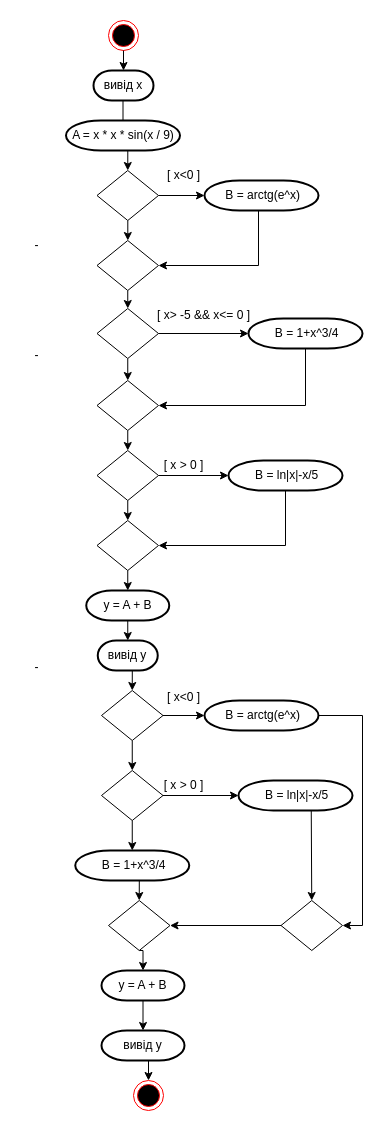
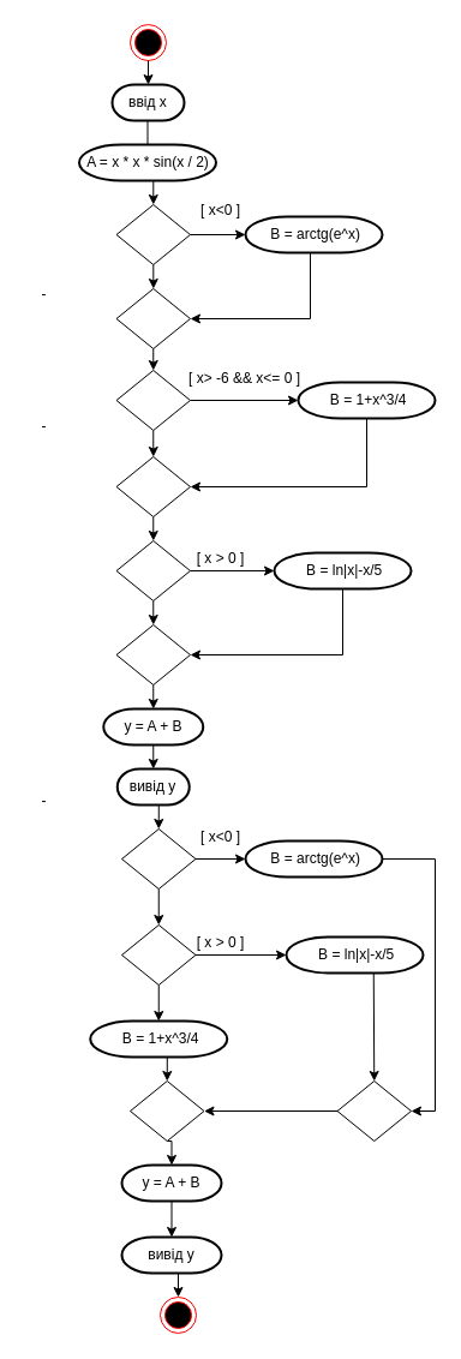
  <mxCell id="0" />
  <mxCell id="1" parent="0" />
  <mxCell id="2" value="" style="endArrow=none;html=1;rounded=0;" parent="1" edge="1"><mxGeometry width="50" height="50" relative="1" as="geometry"><mxPoint x="122.5" y="120" as="sourcePoint" /><mxPoint x="122.5" y="90" as="targetPoint" /></mxGeometry></mxCell>
  <mxCell id="3" style="edgeStyle=orthogonalEdgeStyle;rounded=0;orthogonalLoop=1;jettySize=auto;html=1;entryX=0.5;entryY=0;entryDx=0;entryDy=0;" edge="1" parent="1" source="4" target="24"><mxGeometry relative="1" as="geometry" /></mxCell>
  <mxCell id="4" value="" style="rhombus;whiteSpace=wrap;html=1;" parent="1" vertex="1"><mxGeometry x="96.5" width="61.5" height="50" as="geometry" y="170" /></mxCell>
  <mxCell id="5" style="edgeStyle=orthogonalEdgeStyle;rounded=0;orthogonalLoop=1;jettySize=auto;html=1;exitX=0.5;exitY=1;exitDx=0;exitDy=0;" parent="1" edge="1"><mxGeometry relative="1" as="geometry"><mxPoint x="268" y="300" as="sourcePoint" /><mxPoint x="268" y="300" as="targetPoint" /></mxGeometry></mxCell>
  <mxCell id="6" style="edgeStyle=orthogonalEdgeStyle;rounded=0;orthogonalLoop=1;jettySize=auto;html=1;exitX=0.5;exitY=1;exitDx=0;exitDy=0;" parent="1" edge="1"><mxGeometry relative="1" as="geometry"><mxPoint x="268" y="415" as="sourcePoint" /><mxPoint x="268" y="415" as="targetPoint" /></mxGeometry></mxCell>
  <mxCell id="7" style="edgeStyle=orthogonalEdgeStyle;rounded=0;orthogonalLoop=1;jettySize=auto;html=1;exitX=0.5;exitY=1;exitDx=0;exitDy=0;" parent="1" edge="1"><mxGeometry relative="1" as="geometry"><mxPoint x="268" y="415" as="sourcePoint" /><mxPoint x="268" y="415" as="targetPoint" /></mxGeometry></mxCell>
  <mxCell id="8" style="edgeStyle=orthogonalEdgeStyle;rounded=0;orthogonalLoop=1;jettySize=auto;html=1;exitX=0.5;exitY=1;exitDx=0;exitDy=0;" parent="1" edge="1"><mxGeometry relative="1" as="geometry"><mxPoint x="268" y="530" as="sourcePoint" /><mxPoint x="268" y="530" as="targetPoint" /></mxGeometry></mxCell>
  <mxCell id="9" style="edgeStyle=orthogonalEdgeStyle;rounded=0;orthogonalLoop=1;jettySize=auto;html=1;exitX=0.5;exitY=1;exitDx=0;exitDy=0;" parent="1" edge="1"><mxGeometry relative="1" as="geometry"><mxPoint x="267.5" y="530" as="sourcePoint" /><mxPoint x="267.5" y="530" as="targetPoint" /></mxGeometry></mxCell>
  <mxCell id="10" style="edgeStyle=orthogonalEdgeStyle;rounded=0;orthogonalLoop=1;jettySize=auto;html=1;exitX=0.5;exitY=1;exitDx=0;exitDy=0;" parent="1" edge="1"><mxGeometry relative="1" as="geometry"><mxPoint x="267.5" y="530" as="sourcePoint" /><mxPoint x="267.5" y="530" as="targetPoint" /></mxGeometry></mxCell>
  <mxCell id="11" value="-" style="text;html=1;align=center;verticalAlign=middle;resizable=0;points=[];autosize=1;strokeColor=none;fillColor=none;" parent="1" vertex="1"><mxGeometry x="20.5" y="340" width="30" height="30" as="geometry" /></mxCell>
  <mxCell id="12" value="-" style="text;html=1;align=center;verticalAlign=middle;resizable=0;points=[];autosize=1;strokeColor=none;fillColor=none;" parent="1" vertex="1"><mxGeometry x="20.5" y="230" width="30" height="30" as="geometry" /></mxCell>
  <mxCell id="13" value="-" style="text;html=1;align=center;verticalAlign=middle;resizable=0;points=[];autosize=1;strokeColor=none;fillColor=none;" parent="1" vertex="1"><mxGeometry x="20.5" y="652" width="30" height="30" as="geometry" /></mxCell>
  <mxCell id="14" value="" style="ellipse;html=1;shape=endState;fillColor=#000000;strokeColor=#ff0000;" vertex="1" parent="1"><mxGeometry x="108" y="20" width="30" height="30" as="geometry" /></mxCell>
  <mxCell id="15" style="edgeStyle=orthogonalEdgeStyle;rounded=0;orthogonalLoop=1;jettySize=auto;html=1;exitX=0.5;exitY=1;exitDx=0;exitDy=0;exitPerimeter=0;entryX=0.5;entryY=0;entryDx=0;entryDy=0;" edge="1" parent="1" source="16" target="46"><mxGeometry relative="1" as="geometry" /></mxCell>
  <mxCell id="16" value="вивід y" style="strokeWidth=2;html=1;shape=mxgraph.flowchart.terminator;whiteSpace=wrap;" vertex="1" parent="1"><mxGeometry x="97.25" y="640" width="60" height="30" as="geometry" /></mxCell>
  <mxCell id="17" style="edgeStyle=orthogonalEdgeStyle;rounded=0;orthogonalLoop=1;jettySize=auto;html=1;exitX=0.5;exitY=1;exitDx=0;exitDy=0;exitPerimeter=0;entryX=0.5;entryY=0;entryDx=0;entryDy=0;" edge="1" parent="1" source="18" target="4"><mxGeometry relative="1" as="geometry" /></mxCell>
- <mxCell id="18" value="A = x * x * sin(x / 9)" style="strokeWidth=2;html=1;shape=mxgraph.flowchart.terminator;whiteSpace=wrap;" vertex="1" parent="1"><mxGeometry x="65.5" y="120" width="114" height="30" as="geometry" /></mxCell>
+ <mxCell id="18" value="A = x * x * sin(x / 2)" style="strokeWidth=2;html=1;shape=mxgraph.flowchart.terminator;whiteSpace=wrap;" vertex="1" parent="1"><mxGeometry x="65.5" y="120" width="114" height="30" as="geometry" /></mxCell>
  <mxCell id="19" value="[ x&amp;lt;0 ]" style="text;html=1;align=center;verticalAlign=middle;resizable=0;points=[];autosize=1;strokeColor=none;fillColor=none;" vertex="1" parent="1"><mxGeometry x="153" y="160" width="60" height="30" as="geometry" /></mxCell>
  <mxCell id="20" style="edgeStyle=orthogonalEdgeStyle;rounded=0;orthogonalLoop=1;jettySize=auto;html=1;entryX=1;entryY=0.5;entryDx=0;entryDy=0;" edge="1" parent="1" source="21" target="24"><mxGeometry relative="1" as="geometry"><mxPoint x="218" y="310" as="targetPoint" /><Array as="points"><mxPoint x="258" y="265" /></Array></mxGeometry></mxCell>
  <mxCell id="21" value="&amp;nbsp;B = arctg(e^x)" style="strokeWidth=2;html=1;shape=mxgraph.flowchart.terminator;whiteSpace=wrap;" vertex="1" parent="1"><mxGeometry x="204" y="180" width="114" height="30" as="geometry" /></mxCell>
  <mxCell id="22" style="edgeStyle=orthogonalEdgeStyle;rounded=0;orthogonalLoop=1;jettySize=auto;html=1;entryX=0;entryY=0.5;entryDx=0;entryDy=0;entryPerimeter=0;" edge="1" parent="1" source="4" target="21"><mxGeometry relative="1" as="geometry" /></mxCell>
  <mxCell id="23" style="edgeStyle=orthogonalEdgeStyle;rounded=0;orthogonalLoop=1;jettySize=auto;html=1;exitX=0.5;exitY=1;exitDx=0;exitDy=0;entryX=0.5;entryY=0;entryDx=0;entryDy=0;" edge="1" parent="1" source="24" target="26"><mxGeometry relative="1" as="geometry" /></mxCell>
  <mxCell id="24" value="" style="rhombus;whiteSpace=wrap;html=1;" vertex="1" parent="1"><mxGeometry x="96.5" y="240" width="61.5" height="50" as="geometry" /></mxCell>
  <mxCell id="25" style="edgeStyle=orthogonalEdgeStyle;rounded=0;orthogonalLoop=1;jettySize=auto;html=1;exitX=0.5;exitY=1;exitDx=0;exitDy=0;entryX=0.5;entryY=0;entryDx=0;entryDy=0;" edge="1" parent="1" source="26" target="32"><mxGeometry relative="1" as="geometry" /></mxCell>
  <mxCell id="26" value="" style="rhombus;whiteSpace=wrap;html=1;" vertex="1" parent="1"><mxGeometry x="96.5" y="308" width="61.5" height="50" as="geometry" /></mxCell>
  <mxCell id="27" style="edgeStyle=orthogonalEdgeStyle;rounded=0;orthogonalLoop=1;jettySize=auto;html=1;exitX=0.5;exitY=1;exitDx=0;exitDy=0;exitPerimeter=0;entryX=1;entryY=0.5;entryDx=0;entryDy=0;" edge="1" parent="1" source="28" target="32"><mxGeometry relative="1" as="geometry" /></mxCell>
  <mxCell id="28" value="&amp;nbsp;B = 1+x^3/4" style="strokeWidth=2;html=1;shape=mxgraph.flowchart.terminator;whiteSpace=wrap;" vertex="1" parent="1"><mxGeometry x="248" y="318" width="114" height="30" as="geometry" /></mxCell>
  <mxCell id="29" style="edgeStyle=orthogonalEdgeStyle;rounded=0;orthogonalLoop=1;jettySize=auto;html=1;exitX=1;exitY=0.5;exitDx=0;exitDy=0;entryX=0;entryY=0.5;entryDx=0;entryDy=0;entryPerimeter=0;" edge="1" parent="1" source="26" target="28"><mxGeometry relative="1" as="geometry" /></mxCell>
- <mxCell id="30" value="[ x&amp;gt; -5 &amp;amp;&amp;amp; x&amp;lt;= 0 ]" style="text;html=1;align=center;verticalAlign=middle;resizable=0;points=[];autosize=1;strokeColor=none;fillColor=none;" vertex="1" parent="1"><mxGeometry x="143" y="300" width="120" height="30" as="geometry" /></mxCell>
+ <mxCell id="30" value="[ x&amp;gt; -6 &amp;amp;&amp;amp; x&amp;lt;= 0 ]" style="text;html=1;align=center;verticalAlign=middle;resizable=0;points=[];autosize=1;strokeColor=none;fillColor=none;" vertex="1" parent="1"><mxGeometry x="143" y="300" width="120" height="30" as="geometry" /></mxCell>
  <mxCell id="31" style="edgeStyle=orthogonalEdgeStyle;rounded=0;orthogonalLoop=1;jettySize=auto;html=1;exitX=0.5;exitY=1;exitDx=0;exitDy=0;entryX=0.5;entryY=0;entryDx=0;entryDy=0;" edge="1" parent="1" source="32" target="35"><mxGeometry relative="1" as="geometry" /></mxCell>
  <mxCell id="32" value="" style="rhombus;whiteSpace=wrap;html=1;" vertex="1" parent="1"><mxGeometry x="96.5" y="380" width="61.5" height="50" as="geometry" /></mxCell>
  <mxCell id="33" value="[ x &amp;gt; 0 ]" style="text;html=1;align=center;verticalAlign=middle;resizable=0;points=[];autosize=1;strokeColor=none;fillColor=none;" vertex="1" parent="1"><mxGeometry x="153" y="450" width="60" height="30" as="geometry" /></mxCell>
  <mxCell id="34" style="edgeStyle=orthogonalEdgeStyle;rounded=0;orthogonalLoop=1;jettySize=auto;html=1;exitX=0.5;exitY=1;exitDx=0;exitDy=0;entryX=0.5;entryY=0;entryDx=0;entryDy=0;" edge="1" parent="1" source="35" target="39"><mxGeometry relative="1" as="geometry" /></mxCell>
  <mxCell id="35" value="" style="rhombus;whiteSpace=wrap;html=1;" vertex="1" parent="1"><mxGeometry x="96.5" y="450" width="61.5" height="50" as="geometry" /></mxCell>
  <mxCell id="36" style="edgeStyle=orthogonalEdgeStyle;rounded=0;orthogonalLoop=1;jettySize=auto;html=1;exitX=0.5;exitY=1;exitDx=0;exitDy=0;exitPerimeter=0;entryX=1;entryY=0.5;entryDx=0;entryDy=0;" edge="1" parent="1" source="37" target="39"><mxGeometry relative="1" as="geometry" /></mxCell>
  <mxCell id="37" value="&amp;nbsp;B = ln|x|-x/5" style="strokeWidth=2;html=1;shape=mxgraph.flowchart.terminator;whiteSpace=wrap;" vertex="1" parent="1"><mxGeometry x="228" y="460" width="114" height="30" as="geometry" /></mxCell>
  <mxCell id="38" style="edgeStyle=orthogonalEdgeStyle;rounded=0;orthogonalLoop=1;jettySize=auto;html=1;exitX=1;exitY=0.5;exitDx=0;exitDy=0;entryX=0;entryY=0.5;entryDx=0;entryDy=0;entryPerimeter=0;" edge="1" parent="1" source="35" target="37"><mxGeometry relative="1" as="geometry" /></mxCell>
  <mxCell id="39" value="" style="rhombus;whiteSpace=wrap;html=1;" vertex="1" parent="1"><mxGeometry x="96.5" y="520" width="61.5" height="50" as="geometry" /></mxCell>
  <mxCell id="40" value="y = A + B" style="strokeWidth=2;html=1;shape=mxgraph.flowchart.terminator;whiteSpace=wrap;" vertex="1" parent="1"><mxGeometry x="85.75" y="590" width="83" height="30" as="geometry" /></mxCell>
  <mxCell id="41" style="edgeStyle=orthogonalEdgeStyle;rounded=0;orthogonalLoop=1;jettySize=auto;html=1;exitX=0.5;exitY=1;exitDx=0;exitDy=0;entryX=0.5;entryY=0;entryDx=0;entryDy=0;entryPerimeter=0;" edge="1" parent="1" source="39" target="40"><mxGeometry relative="1" as="geometry" /></mxCell>
- <mxCell id="42" value="вивід х" style="strokeWidth=2;html=1;shape=mxgraph.flowchart.terminator;whiteSpace=wrap;" vertex="1" parent="1"><mxGeometry x="93" y="70" width="60" height="30" as="geometry" /></mxCell>
+ <mxCell id="42" value="ввід х" style="strokeWidth=2;html=1;shape=mxgraph.flowchart.terminator;whiteSpace=wrap;" vertex="1" parent="1"><mxGeometry x="93" y="70" width="60" height="30" as="geometry" /></mxCell>
  <mxCell id="43" style="edgeStyle=orthogonalEdgeStyle;rounded=0;orthogonalLoop=1;jettySize=auto;html=1;exitX=0.5;exitY=1;exitDx=0;exitDy=0;entryX=0.5;entryY=0;entryDx=0;entryDy=0;entryPerimeter=0;" edge="1" parent="1" source="14" target="42"><mxGeometry relative="1" as="geometry" /></mxCell>
  <mxCell id="44" style="edgeStyle=orthogonalEdgeStyle;rounded=0;orthogonalLoop=1;jettySize=auto;html=1;exitX=0.5;exitY=1;exitDx=0;exitDy=0;exitPerimeter=0;entryX=0.5;entryY=0;entryDx=0;entryDy=0;entryPerimeter=0;" edge="1" parent="1" source="40" target="16"><mxGeometry relative="1" as="geometry" /></mxCell>
  <mxCell id="45" style="edgeStyle=orthogonalEdgeStyle;rounded=0;orthogonalLoop=1;jettySize=auto;html=1;exitX=0.5;exitY=1;exitDx=0;exitDy=0;entryX=0.5;entryY=0;entryDx=0;entryDy=0;" edge="1" parent="1" source="46" target="47"><mxGeometry relative="1" as="geometry" /></mxCell>
  <mxCell id="46" value="" style="rhombus;whiteSpace=wrap;html=1;" vertex="1" parent="1"><mxGeometry x="101" y="690" width="61.5" height="50" as="geometry" /></mxCell>
  <mxCell id="47" value="" style="rhombus;whiteSpace=wrap;html=1;" vertex="1" parent="1"><mxGeometry x="101" y="770" width="61.5" height="50" as="geometry" /></mxCell>
  <mxCell id="48" value="[ x&amp;lt;0 ]" style="text;html=1;align=center;verticalAlign=middle;resizable=0;points=[];autosize=1;strokeColor=none;fillColor=none;" vertex="1" parent="1"><mxGeometry x="153" y="682" width="60" height="30" as="geometry" /></mxCell>
  <mxCell id="49" style="edgeStyle=orthogonalEdgeStyle;rounded=0;orthogonalLoop=1;jettySize=auto;html=1;exitX=1;exitY=0.5;exitDx=0;exitDy=0;exitPerimeter=0;entryX=1;entryY=0.5;entryDx=0;entryDy=0;" edge="1" parent="1" source="50" target="60"><mxGeometry relative="1" as="geometry" /></mxCell>
  <mxCell id="50" value="&amp;nbsp;B = arctg(e^x)" style="strokeWidth=2;html=1;shape=mxgraph.flowchart.terminator;whiteSpace=wrap;" vertex="1" parent="1"><mxGeometry x="204" y="700" width="114" height="30" as="geometry" /></mxCell>
  <mxCell id="51" style="edgeStyle=orthogonalEdgeStyle;rounded=0;orthogonalLoop=1;jettySize=auto;html=1;exitX=1;exitY=0.5;exitDx=0;exitDy=0;entryX=0;entryY=0.5;entryDx=0;entryDy=0;entryPerimeter=0;" edge="1" parent="1" source="46" target="50"><mxGeometry relative="1" as="geometry" /></mxCell>
  <mxCell id="52" value="[ x &amp;gt; 0 ]" style="text;html=1;align=center;verticalAlign=middle;resizable=0;points=[];autosize=1;strokeColor=none;fillColor=none;" vertex="1" parent="1"><mxGeometry x="153" y="770" width="60" height="30" as="geometry" /></mxCell>
  <mxCell id="53" style="edgeStyle=orthogonalEdgeStyle;rounded=0;orthogonalLoop=1;jettySize=auto;html=1;exitX=0.5;exitY=1;exitDx=0;exitDy=0;exitPerimeter=0;entryX=0.5;entryY=0;entryDx=0;entryDy=0;" edge="1" parent="1" target="60"><mxGeometry relative="1" as="geometry"><mxPoint x="310.75" y="890" as="targetPoint" /><mxPoint x="310.75" y="810" as="sourcePoint" /></mxGeometry></mxCell>
  <mxCell id="54" value="&amp;nbsp;B = ln|x|-x/5" style="strokeWidth=2;html=1;shape=mxgraph.flowchart.terminator;whiteSpace=wrap;" vertex="1" parent="1"><mxGeometry x="238" y="780" width="114" height="30" as="geometry" /></mxCell>
  <mxCell id="55" style="edgeStyle=orthogonalEdgeStyle;rounded=0;orthogonalLoop=1;jettySize=auto;html=1;exitX=1;exitY=0.5;exitDx=0;exitDy=0;entryX=0;entryY=0.5;entryDx=0;entryDy=0;entryPerimeter=0;" edge="1" parent="1" source="47" target="54"><mxGeometry relative="1" as="geometry" /></mxCell>
  <mxCell id="56" style="edgeStyle=orthogonalEdgeStyle;rounded=0;orthogonalLoop=1;jettySize=auto;html=1;exitX=0.5;exitY=1;exitDx=0;exitDy=0;exitPerimeter=0;entryX=0.5;entryY=0;entryDx=0;entryDy=0;" edge="1" parent="1" source="57" target="62"><mxGeometry relative="1" as="geometry" /></mxCell>
  <mxCell id="57" value="&amp;nbsp;B = 1+x^3/4" style="strokeWidth=2;html=1;shape=mxgraph.flowchart.terminator;whiteSpace=wrap;" vertex="1" parent="1"><mxGeometry x="74.75" y="850" width="114" height="30" as="geometry" /></mxCell>
  <mxCell id="58" style="edgeStyle=orthogonalEdgeStyle;rounded=0;orthogonalLoop=1;jettySize=auto;html=1;exitX=0.5;exitY=1;exitDx=0;exitDy=0;entryX=0.5;entryY=0;entryDx=0;entryDy=0;entryPerimeter=0;" edge="1" parent="1" source="47" target="57"><mxGeometry relative="1" as="geometry" /></mxCell>
  <mxCell id="59" value="" style="edgeStyle=orthogonalEdgeStyle;rounded=0;orthogonalLoop=1;jettySize=auto;html=1;" edge="1" parent="1" source="60" target="62"><mxGeometry relative="1" as="geometry" /></mxCell>
  <mxCell id="60" value="" style="rhombus;whiteSpace=wrap;html=1;" vertex="1" parent="1"><mxGeometry x="280.5" y="900" width="61.5" height="50" as="geometry" /></mxCell>
  <mxCell id="61" style="edgeStyle=orthogonalEdgeStyle;rounded=0;orthogonalLoop=1;jettySize=auto;html=1;exitX=0.5;exitY=1;exitDx=0;exitDy=0;entryX=0.5;entryY=0;entryDx=0;entryDy=0;entryPerimeter=0;" edge="1" parent="1" source="62" target="63"><mxGeometry relative="1" as="geometry"><mxPoint x="139" y="960" as="targetPoint" /></mxGeometry></mxCell>
  <mxCell id="62" value="" style="rhombus;whiteSpace=wrap;html=1;" vertex="1" parent="1"><mxGeometry x="108" y="900" width="61.5" height="50" as="geometry" /></mxCell>
  <mxCell id="63" value="y = A + B" style="strokeWidth=2;html=1;shape=mxgraph.flowchart.terminator;whiteSpace=wrap;" vertex="1" parent="1"><mxGeometry x="101" y="970" width="83" height="30" as="geometry" /></mxCell>
  <mxCell id="64" style="edgeStyle=orthogonalEdgeStyle;rounded=0;orthogonalLoop=1;jettySize=auto;html=1;exitX=0.5;exitY=1;exitDx=0;exitDy=0;exitPerimeter=0;entryX=0.5;entryY=0;entryDx=0;entryDy=0;" edge="1" parent="1" source="65" target="66"><mxGeometry relative="1" as="geometry" /></mxCell>
  <mxCell id="65" value="вивід y" style="strokeWidth=2;html=1;shape=mxgraph.flowchart.terminator;whiteSpace=wrap;" vertex="1" parent="1"><mxGeometry x="101" y="1030" width="83" height="30" as="geometry" /></mxCell>
  <mxCell id="66" value="" style="ellipse;html=1;shape=endState;fillColor=#000000;strokeColor=#ff0000;" vertex="1" parent="1"><mxGeometry x="133" y="1080" width="30" height="30" as="geometry" /></mxCell>
  <mxCell id="67" style="edgeStyle=orthogonalEdgeStyle;rounded=0;orthogonalLoop=1;jettySize=auto;html=1;exitX=0.5;exitY=1;exitDx=0;exitDy=0;exitPerimeter=0;entryX=0.5;entryY=0;entryDx=0;entryDy=0;entryPerimeter=0;" edge="1" parent="1" source="63" target="65"><mxGeometry relative="1" as="geometry" /></mxCell>
